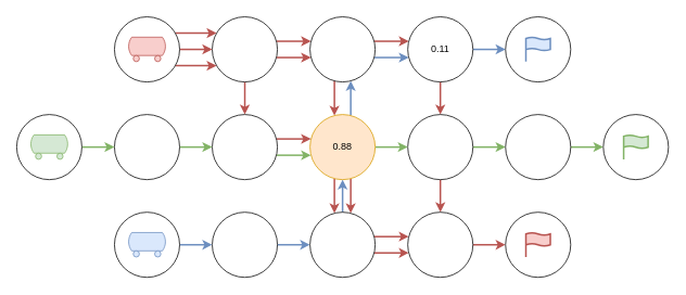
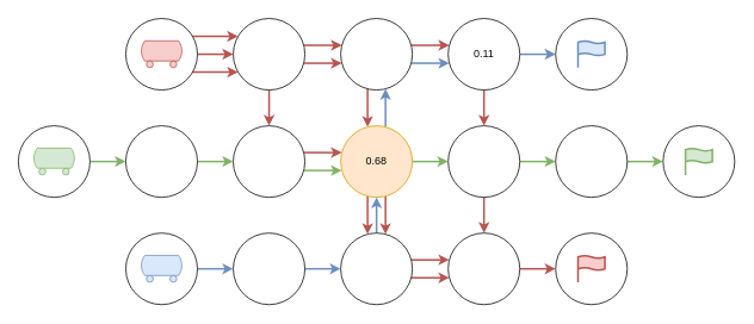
  <mxCell id="0" />
  <mxCell id="1" parent="0" />
  <mxCell id="2" value="" style="edgeStyle=orthogonalEdgeStyle;rounded=0;orthogonalLoop=1;jettySize=auto;html=1;strokeWidth=2;fillColor=#f8cecc;strokeColor=#b85450;" parent="1" source="5" target="23" edge="1"><mxGeometry relative="1" as="geometry" /></mxCell>
  <mxCell id="3" value="" style="edgeStyle=orthogonalEdgeStyle;rounded=0;orthogonalLoop=1;jettySize=auto;html=1;strokeWidth=2;fillColor=#f8cecc;strokeColor=#b85450;" parent="1" source="5" target="9" edge="1"><mxGeometry relative="1" as="geometry"><Array as="points"><mxPoint x="360" y="70" /><mxPoint x="360" y="70" /></Array></mxGeometry></mxCell>
  <mxCell id="4" value="" style="edgeStyle=orthogonalEdgeStyle;rounded=0;orthogonalLoop=1;jettySize=auto;html=1;strokeWidth=2;fillColor=#f8cecc;strokeColor=#b85450;" parent="1" source="5" target="9" edge="1"><mxGeometry relative="1" as="geometry"><Array as="points"><mxPoint x="360" y="50" /><mxPoint x="360" y="50" /></Array></mxGeometry></mxCell>
  <mxCell id="5" value="" style="ellipse;whiteSpace=wrap;html=1;aspect=fixed;" parent="1" vertex="1"><mxGeometry x="260" y="20" width="80" height="80" as="geometry" /></mxCell>
  <mxCell id="6" value="" style="edgeStyle=orthogonalEdgeStyle;rounded=0;orthogonalLoop=1;jettySize=auto;html=1;strokeWidth=2;fillColor=#f8cecc;strokeColor=#b85450;" parent="1" source="9" target="20" edge="1"><mxGeometry relative="1" as="geometry"><Array as="points"><mxPoint x="410" y="110" /><mxPoint x="410" y="110" /></Array></mxGeometry></mxCell>
  <mxCell id="7" value="" style="edgeStyle=orthogonalEdgeStyle;rounded=0;orthogonalLoop=1;jettySize=auto;html=1;strokeWidth=2;fillColor=#f8cecc;strokeColor=#b85450;" parent="1" source="9" target="12" edge="1"><mxGeometry relative="1" as="geometry"><Array as="points"><mxPoint x="480" y="50" /><mxPoint x="480" y="50" /></Array></mxGeometry></mxCell>
  <mxCell id="8" value="" style="edgeStyle=orthogonalEdgeStyle;rounded=0;orthogonalLoop=1;jettySize=auto;html=1;strokeWidth=2;fillColor=#dae8fc;strokeColor=#6c8ebf;" parent="1" source="9" target="12" edge="1"><mxGeometry relative="1" as="geometry"><Array as="points"><mxPoint x="480" y="70" /><mxPoint x="480" y="70" /></Array></mxGeometry></mxCell>
  <mxCell id="9" value="" style="ellipse;whiteSpace=wrap;html=1;aspect=fixed;" parent="1" vertex="1"><mxGeometry x="380" y="20" width="80" height="80" as="geometry" /></mxCell>
  <mxCell id="10" value="" style="edgeStyle=orthogonalEdgeStyle;rounded=0;orthogonalLoop=1;jettySize=auto;html=1;strokeWidth=2;fillColor=#f8cecc;strokeColor=#b85450;" parent="1" source="12" target="15" edge="1"><mxGeometry relative="1" as="geometry" /></mxCell>
  <mxCell id="11" value="" style="edgeStyle=orthogonalEdgeStyle;rounded=0;orthogonalLoop=1;jettySize=auto;html=1;strokeWidth=2;fillColor=#dae8fc;strokeColor=#6c8ebf;" parent="1" source="12" target="41" edge="1"><mxGeometry relative="1" as="geometry" /></mxCell>
  <mxCell id="12" value="0.11" style="ellipse;whiteSpace=wrap;html=1;aspect=fixed;" parent="1" vertex="1"><mxGeometry x="500" y="20" width="80" height="80" as="geometry" /></mxCell>
  <mxCell id="13" value="" style="edgeStyle=orthogonalEdgeStyle;rounded=0;orthogonalLoop=1;jettySize=auto;html=1;strokeWidth=2;fillColor=#f8cecc;strokeColor=#b85450;" parent="1" source="15" target="31" edge="1"><mxGeometry relative="1" as="geometry" /></mxCell>
  <mxCell id="14" value="" style="edgeStyle=orthogonalEdgeStyle;rounded=0;orthogonalLoop=1;jettySize=auto;html=1;strokeWidth=2;fillColor=#d5e8d4;strokeColor=#82b366;" parent="1" source="15" target="50" edge="1"><mxGeometry relative="1" as="geometry" /></mxCell>
  <mxCell id="15" value="" style="ellipse;whiteSpace=wrap;html=1;aspect=fixed;" parent="1" vertex="1"><mxGeometry x="500" y="140" width="80" height="80" as="geometry" /></mxCell>
  <mxCell id="16" value="" style="edgeStyle=orthogonalEdgeStyle;rounded=0;orthogonalLoop=1;jettySize=auto;html=1;strokeWidth=2;fillColor=#f8cecc;strokeColor=#b85450;" parent="1" source="20" target="29" edge="1"><mxGeometry relative="1" as="geometry"><Array as="points"><mxPoint x="410" y="240" /><mxPoint x="410" y="240" /></Array></mxGeometry></mxCell>
  <mxCell id="17" value="" style="edgeStyle=orthogonalEdgeStyle;rounded=0;orthogonalLoop=1;jettySize=auto;html=1;strokeWidth=2;fillColor=#f8cecc;strokeColor=#b85450;" parent="1" source="20" target="29" edge="1"><mxGeometry relative="1" as="geometry"><Array as="points"><mxPoint x="430" y="250" /><mxPoint x="430" y="250" /></Array></mxGeometry></mxCell>
  <mxCell id="18" value="" style="edgeStyle=orthogonalEdgeStyle;rounded=0;orthogonalLoop=1;jettySize=auto;html=1;strokeWidth=2;fillColor=#dae8fc;strokeColor=#6c8ebf;" parent="1" source="20" target="9" edge="1"><mxGeometry relative="1" as="geometry"><Array as="points"><mxPoint x="430" y="120" /><mxPoint x="430" y="120" /></Array></mxGeometry></mxCell>
  <mxCell id="19" value="" style="edgeStyle=orthogonalEdgeStyle;rounded=0;orthogonalLoop=1;jettySize=auto;html=1;strokeWidth=2;fillColor=#d5e8d4;strokeColor=#82b366;" parent="1" source="20" target="15" edge="1"><mxGeometry relative="1" as="geometry" /></mxCell>
- <mxCell id="20" value="0.88" style="ellipse;whiteSpace=wrap;html=1;aspect=fixed;fillColor=#ffe6cc;strokeColor=#d79b00;" parent="1" vertex="1"><mxGeometry x="380" y="140" width="80" height="80" as="geometry" /></mxCell>
+ <mxCell id="20" value="0.68" style="ellipse;whiteSpace=wrap;html=1;aspect=fixed;fillColor=#ffe6cc;strokeColor=#d79b00;" parent="1" vertex="1"><mxGeometry x="380" y="140" width="80" height="80" as="geometry" /></mxCell>
  <mxCell id="21" value="" style="edgeStyle=orthogonalEdgeStyle;rounded=0;orthogonalLoop=1;jettySize=auto;html=1;strokeWidth=2;fillColor=#f8cecc;strokeColor=#b85450;" parent="1" source="23" target="20" edge="1"><mxGeometry relative="1" as="geometry"><Array as="points"><mxPoint x="350" y="170" /><mxPoint x="350" y="170" /></Array></mxGeometry></mxCell>
  <mxCell id="22" value="" style="edgeStyle=orthogonalEdgeStyle;rounded=0;orthogonalLoop=1;jettySize=auto;html=1;strokeWidth=2;fillColor=#d5e8d4;strokeColor=#82b366;" parent="1" source="23" target="20" edge="1"><mxGeometry relative="1" as="geometry"><Array as="points"><mxPoint x="350" y="190" /><mxPoint x="350" y="190" /></Array></mxGeometry></mxCell>
  <mxCell id="23" value="" style="ellipse;whiteSpace=wrap;html=1;aspect=fixed;" parent="1" vertex="1"><mxGeometry x="260" y="140" width="80" height="80" as="geometry" /></mxCell>
  <mxCell id="24" value="" style="edgeStyle=orthogonalEdgeStyle;rounded=0;orthogonalLoop=1;jettySize=auto;html=1;strokeWidth=2;fillColor=#dae8fc;strokeColor=#6c8ebf;" parent="1" source="25" target="29" edge="1"><mxGeometry relative="1" as="geometry" /></mxCell>
  <mxCell id="25" value="" style="ellipse;whiteSpace=wrap;html=1;aspect=fixed;" parent="1" vertex="1"><mxGeometry x="260" y="260" width="80" height="80" as="geometry" /></mxCell>
  <mxCell id="26" value="" style="edgeStyle=orthogonalEdgeStyle;rounded=0;orthogonalLoop=1;jettySize=auto;html=1;strokeWidth=2;fillColor=#f8cecc;strokeColor=#b85450;" parent="1" source="29" target="31" edge="1"><mxGeometry relative="1" as="geometry"><Array as="points"><mxPoint x="470" y="310" /><mxPoint x="470" y="310" /></Array></mxGeometry></mxCell>
  <mxCell id="27" value="" style="edgeStyle=orthogonalEdgeStyle;rounded=0;orthogonalLoop=1;jettySize=auto;html=1;strokeWidth=2;fillColor=#f8cecc;strokeColor=#b85450;" parent="1" source="29" target="31" edge="1"><mxGeometry relative="1" as="geometry"><Array as="points"><mxPoint x="480" y="290" /><mxPoint x="480" y="290" /></Array></mxGeometry></mxCell>
  <mxCell id="28" value="" style="edgeStyle=orthogonalEdgeStyle;rounded=0;orthogonalLoop=1;jettySize=auto;html=1;strokeWidth=2;fillColor=#dae8fc;strokeColor=#6c8ebf;" parent="1" source="29" target="20" edge="1"><mxGeometry relative="1" as="geometry" /></mxCell>
  <mxCell id="29" value="" style="ellipse;whiteSpace=wrap;html=1;aspect=fixed;" parent="1" vertex="1"><mxGeometry x="380" y="260" width="80" height="80" as="geometry" /></mxCell>
  <mxCell id="30" value="" style="edgeStyle=orthogonalEdgeStyle;rounded=0;orthogonalLoop=1;jettySize=auto;html=1;strokeWidth=2;fillColor=#f8cecc;strokeColor=#b85450;" parent="1" source="31" target="36" edge="1"><mxGeometry relative="1" as="geometry" /></mxCell>
  <mxCell id="31" value="" style="ellipse;whiteSpace=wrap;html=1;aspect=fixed;" parent="1" vertex="1"><mxGeometry x="500" y="260" width="80" height="80" as="geometry" /></mxCell>
  <mxCell id="32" value="" style="edgeStyle=orthogonalEdgeStyle;rounded=0;orthogonalLoop=1;jettySize=auto;html=1;strokeWidth=2;fillColor=#f8cecc;strokeColor=#b85450;" parent="1" source="35" target="5" edge="1"><mxGeometry relative="1" as="geometry"><Array as="points"><mxPoint x="230" y="40" /><mxPoint x="230" y="40" /></Array></mxGeometry></mxCell>
  <mxCell id="33" value="" style="edgeStyle=orthogonalEdgeStyle;rounded=0;orthogonalLoop=1;jettySize=auto;html=1;strokeWidth=2;fillColor=#f8cecc;strokeColor=#b85450;" parent="1" source="35" target="5" edge="1"><mxGeometry relative="1" as="geometry"><Array as="points"><mxPoint x="230" y="80" /><mxPoint x="230" y="80" /></Array></mxGeometry></mxCell>
  <mxCell id="34" value="" style="edgeStyle=orthogonalEdgeStyle;rounded=0;orthogonalLoop=1;jettySize=auto;html=1;strokeWidth=2;fillColor=#f8cecc;strokeColor=#b85450;" parent="1" source="35" target="5" edge="1"><mxGeometry relative="1" as="geometry" /></mxCell>
  <mxCell id="35" value="" style="ellipse;whiteSpace=wrap;html=1;aspect=fixed;" parent="1" vertex="1"><mxGeometry x="140" y="20" width="80" height="80" as="geometry" /></mxCell>
  <mxCell id="36" value="" style="ellipse;whiteSpace=wrap;html=1;aspect=fixed;" parent="1" vertex="1"><mxGeometry x="620" y="260" width="80" height="80" as="geometry" /></mxCell>
  <mxCell id="37" value="" style="verticalLabelPosition=bottom;outlineConnect=0;align=center;dashed=0;html=1;verticalAlign=top;shape=mxgraph.pid.misc.tank_car,_tank_wagon;fillColor=#f8cecc;strokeColor=#b85450;" parent="1" vertex="1"><mxGeometry x="156.18" y="45" width="47.63" height="30" as="geometry" /></mxCell>
  <mxCell id="38" value="" style="html=1;verticalLabelPosition=bottom;align=center;labelBackgroundColor=#ffffff;verticalAlign=top;strokeWidth=2;strokeColor=#b85450;shadow=0;dashed=0;shape=mxgraph.ios7.icons.flag;fillColor=#f8cecc;" parent="1" vertex="1"><mxGeometry x="645" y="285" width="30" height="30" as="geometry" /></mxCell>
  <mxCell id="39" value="" style="edgeStyle=orthogonalEdgeStyle;rounded=0;orthogonalLoop=1;jettySize=auto;html=1;strokeWidth=2;fillColor=#dae8fc;strokeColor=#6c8ebf;" parent="1" source="40" target="25" edge="1"><mxGeometry relative="1" as="geometry" /></mxCell>
  <mxCell id="40" value="" style="ellipse;whiteSpace=wrap;html=1;aspect=fixed;" parent="1" vertex="1"><mxGeometry x="140" y="260" width="80" height="80" as="geometry" /></mxCell>
  <mxCell id="41" value="" style="ellipse;whiteSpace=wrap;html=1;aspect=fixed;" parent="1" vertex="1"><mxGeometry x="620" y="20" width="80" height="80" as="geometry" /></mxCell>
  <mxCell id="42" value="" style="verticalLabelPosition=bottom;outlineConnect=0;align=center;dashed=0;html=1;verticalAlign=top;shape=mxgraph.pid.misc.tank_car,_tank_wagon;fillColor=#dae8fc;strokeColor=#6c8ebf;" parent="1" vertex="1"><mxGeometry x="156.18" y="285" width="47.63" height="30" as="geometry" /></mxCell>
  <mxCell id="43" value="" style="html=1;verticalLabelPosition=bottom;align=center;labelBackgroundColor=#ffffff;verticalAlign=top;strokeWidth=2;strokeColor=#6c8ebf;shadow=0;dashed=0;shape=mxgraph.ios7.icons.flag;fillColor=#dae8fc;" parent="1" vertex="1"><mxGeometry x="645" y="45" width="30" height="30" as="geometry" /></mxCell>
  <mxCell id="44" value="" style="edgeStyle=orthogonalEdgeStyle;rounded=0;orthogonalLoop=1;jettySize=auto;html=1;strokeWidth=2;fillColor=#d5e8d4;strokeColor=#82b366;" parent="1" source="45" target="23" edge="1"><mxGeometry relative="1" as="geometry" /></mxCell>
  <mxCell id="45" value="" style="ellipse;whiteSpace=wrap;html=1;aspect=fixed;" parent="1" vertex="1"><mxGeometry x="140" y="140" width="80" height="80" as="geometry" /></mxCell>
  <mxCell id="46" value="" style="verticalLabelPosition=bottom;outlineConnect=0;align=center;dashed=0;html=1;verticalAlign=top;shape=mxgraph.pid.misc.tank_car,_tank_wagon;fillColor=#f8cecc;strokeColor=#b85450;" parent="1" vertex="1"><mxGeometry x="36.18" y="165" width="47.63" height="30" as="geometry" /></mxCell>
  <mxCell id="47" value="" style="edgeStyle=orthogonalEdgeStyle;rounded=0;orthogonalLoop=1;jettySize=auto;html=1;strokeWidth=2;fillColor=#d5e8d4;strokeColor=#82b366;" parent="1" source="48" target="45" edge="1"><mxGeometry relative="1" as="geometry" /></mxCell>
  <mxCell id="48" value="" style="ellipse;whiteSpace=wrap;html=1;aspect=fixed;" parent="1" vertex="1"><mxGeometry x="20" y="140" width="80" height="80" as="geometry" /></mxCell>
  <mxCell id="49" value="" style="edgeStyle=orthogonalEdgeStyle;rounded=0;orthogonalLoop=1;jettySize=auto;html=1;strokeWidth=2;fillColor=#d5e8d4;strokeColor=#82b366;" parent="1" source="50" target="51" edge="1"><mxGeometry relative="1" as="geometry" /></mxCell>
  <mxCell id="50" value="" style="ellipse;whiteSpace=wrap;html=1;aspect=fixed;" parent="1" vertex="1"><mxGeometry x="620" y="140" width="80" height="80" as="geometry" /></mxCell>
  <mxCell id="51" value="" style="ellipse;whiteSpace=wrap;html=1;aspect=fixed;" parent="1" vertex="1"><mxGeometry x="740" y="140" width="80" height="80" as="geometry" /></mxCell>
  <mxCell id="52" value="" style="verticalLabelPosition=bottom;outlineConnect=0;align=center;dashed=0;html=1;verticalAlign=top;shape=mxgraph.pid.misc.tank_car,_tank_wagon;fillColor=#d5e8d4;strokeColor=#82b366;" parent="1" vertex="1"><mxGeometry x="36.18" y="165" width="47.63" height="30" as="geometry" /></mxCell>
  <mxCell id="53" value="" style="html=1;verticalLabelPosition=bottom;align=center;labelBackgroundColor=#ffffff;verticalAlign=top;strokeWidth=2;strokeColor=#82b366;shadow=0;dashed=0;shape=mxgraph.ios7.icons.flag;fillColor=#d5e8d4;" parent="1" vertex="1"><mxGeometry x="765" y="165" width="30" height="30" as="geometry" /></mxCell>
